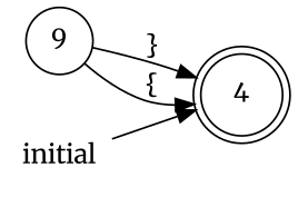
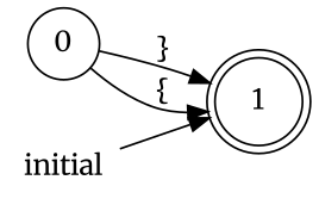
  digraph {
    fontname=Merriweather
    rankdir=LR
    node [fontname=Merriweather]
    edge [fontname=Merriweather]
-   0 [height=0.5 shape=circle width=0.5 label=9]
-   1 [height=0.61111 shape=doublecircle width=0.61111 label=4]
+   0 [height=0.5 shape=circle width=0.5]
+   1 [height=0.61111 shape=doublecircle width=0.61111]
    initial [height=0.5 shape=plaintext width=0.75]
    0 -> 1 [label="}"]
    0 -> 1 [label="{"]
    initial -> 1
  }
